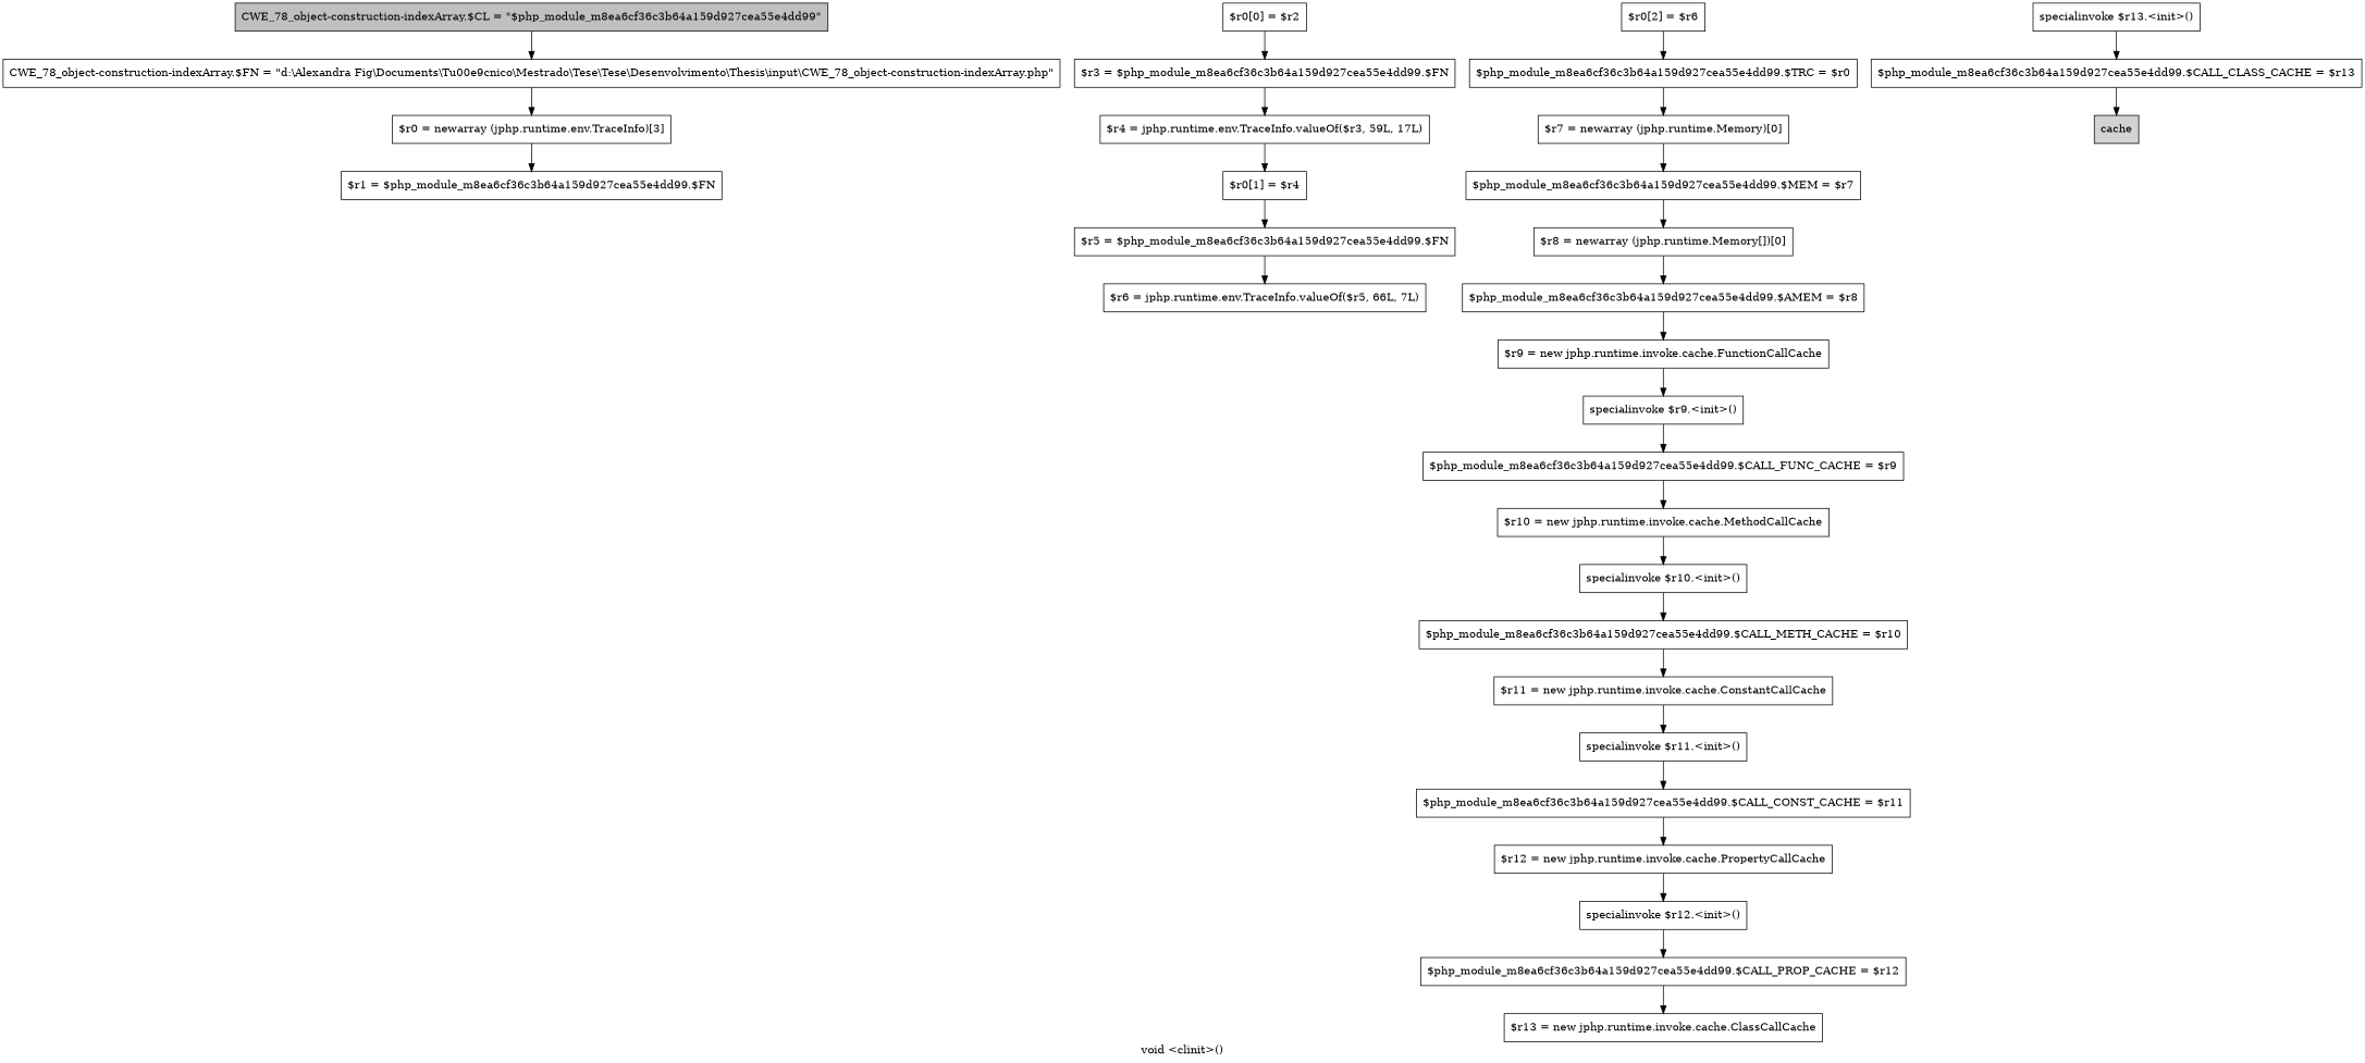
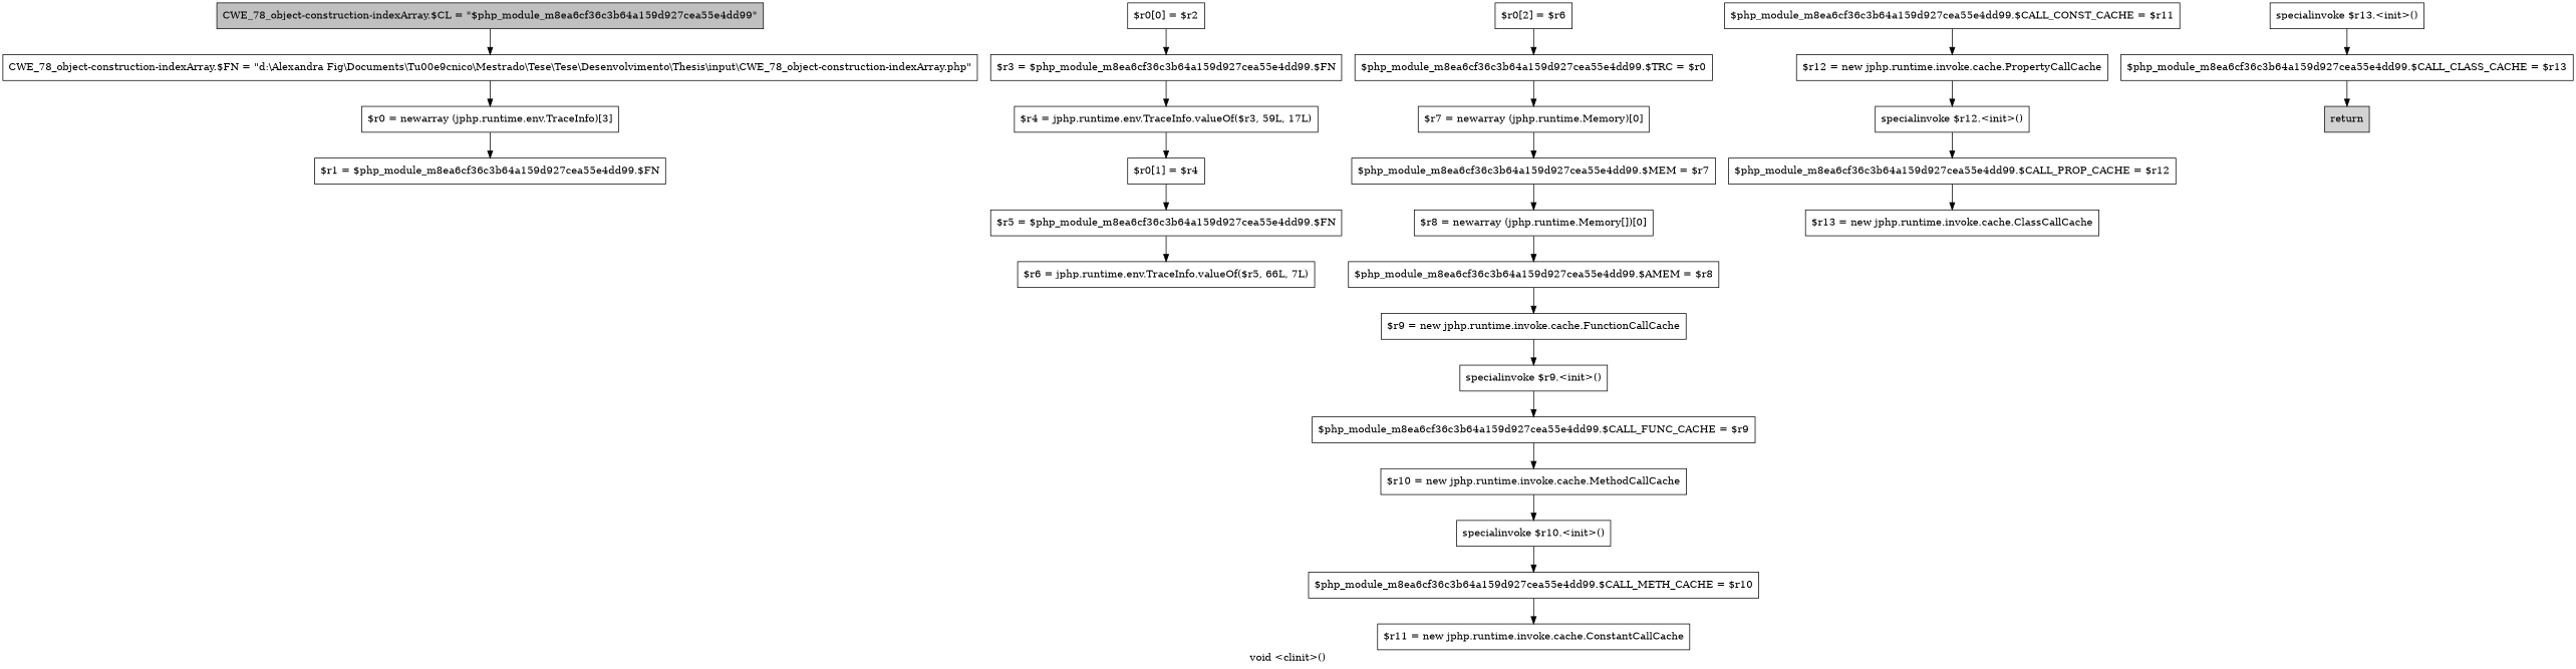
  digraph {
    label="void <clinit>()"
    node [shape=box]
    n1 [fillcolor=gray label="CWE_78_object-construction-indexArray.$CL = \"$php_module_m8ea6cf36c3b64a159d927cea55e4dd99\"" style=filled]
    n2 [label="CWE_78_object-construction-indexArray.$FN = \"d:\\Alexandra Fig\\Documents\\T\u00e9cnico\\Mestrado\\Tese\\Tese\\Desenvolvimento\\Thesis\\input\\CWE_78_object-construction-indexArray.php\""]
    n3 [label="$r0 = newarray (jphp.runtime.env.TraceInfo)[3]"]
    n4 [label="$r1 = $php_module_m8ea6cf36c3b64a159d927cea55e4dd99.$FN"]
    n5 [label="$r0[0] = $r2"]
    n6 [label="$r3 = $php_module_m8ea6cf36c3b64a159d927cea55e4dd99.$FN"]
    n7 [label="$r4 = jphp.runtime.env.TraceInfo.valueOf($r3, 59L, 17L)"]
    n8 [label="$r0[1] = $r4"]
    n9 [label="$r5 = $php_module_m8ea6cf36c3b64a159d927cea55e4dd99.$FN"]
    n10 [label="$r6 = jphp.runtime.env.TraceInfo.valueOf($r5, 66L, 7L)"]
    n11 [label="$r0[2] = $r6"]
    n12 [label="$php_module_m8ea6cf36c3b64a159d927cea55e4dd99.$TRC = $r0"]
    n13 [label="$r7 = newarray (jphp.runtime.Memory)[0]"]
    n14 [label="$php_module_m8ea6cf36c3b64a159d927cea55e4dd99.$MEM = $r7"]
    n15 [label="$r8 = newarray (jphp.runtime.Memory[])[0]"]
    n16 [label="$php_module_m8ea6cf36c3b64a159d927cea55e4dd99.$AMEM = $r8"]
    n17 [label="$r9 = new jphp.runtime.invoke.cache.FunctionCallCache"]
    n18 [label="specialinvoke $r9.<init>()"]
    n19 [label="$php_module_m8ea6cf36c3b64a159d927cea55e4dd99.$CALL_FUNC_CACHE = $r9"]
    n20 [label="$r10 = new jphp.runtime.invoke.cache.MethodCallCache"]
    n21 [label="specialinvoke $r10.<init>()"]
    n22 [label="$php_module_m8ea6cf36c3b64a159d927cea55e4dd99.$CALL_METH_CACHE = $r10"]
    n23 [label="$r11 = new jphp.runtime.invoke.cache.ConstantCallCache"]
-   n24 [label="specialinvoke $r11.<init>()"]
    n25 [label="$php_module_m8ea6cf36c3b64a159d927cea55e4dd99.$CALL_CONST_CACHE = $r11"]
    n26 [label="$r12 = new jphp.runtime.invoke.cache.PropertyCallCache"]
    n27 [label="specialinvoke $r12.<init>()"]
    n28 [label="$php_module_m8ea6cf36c3b64a159d927cea55e4dd99.$CALL_PROP_CACHE = $r12"]
    n29 [label="$r13 = new jphp.runtime.invoke.cache.ClassCallCache"]
    n30 [label="specialinvoke $r13.<init>()"]
    n31 [label="$php_module_m8ea6cf36c3b64a159d927cea55e4dd99.$CALL_CLASS_CACHE = $r13"]
-   n32 [fillcolor=lightgray label=cache style=filled]
+   n32 [fillcolor=lightgray label=return style=filled]
    n1 -> n2
    n2 -> n3
    n3 -> n4
    n5 -> n6
    n6 -> n7
    n7 -> n8
    n8 -> n9
    n9 -> n10
    n11 -> n12
    n12 -> n13
    n13 -> n14
    n14 -> n15
    n15 -> n16
    n16 -> n17
    n17 -> n18
    n18 -> n19
    n19 -> n20
    n20 -> n21
    n21 -> n22
    n22 -> n23
-   n23 -> n24
-   n24 -> n25
    n25 -> n26
    n26 -> n27
    n27 -> n28
    n28 -> n29
    n30 -> n31
    n31 -> n32
  }
